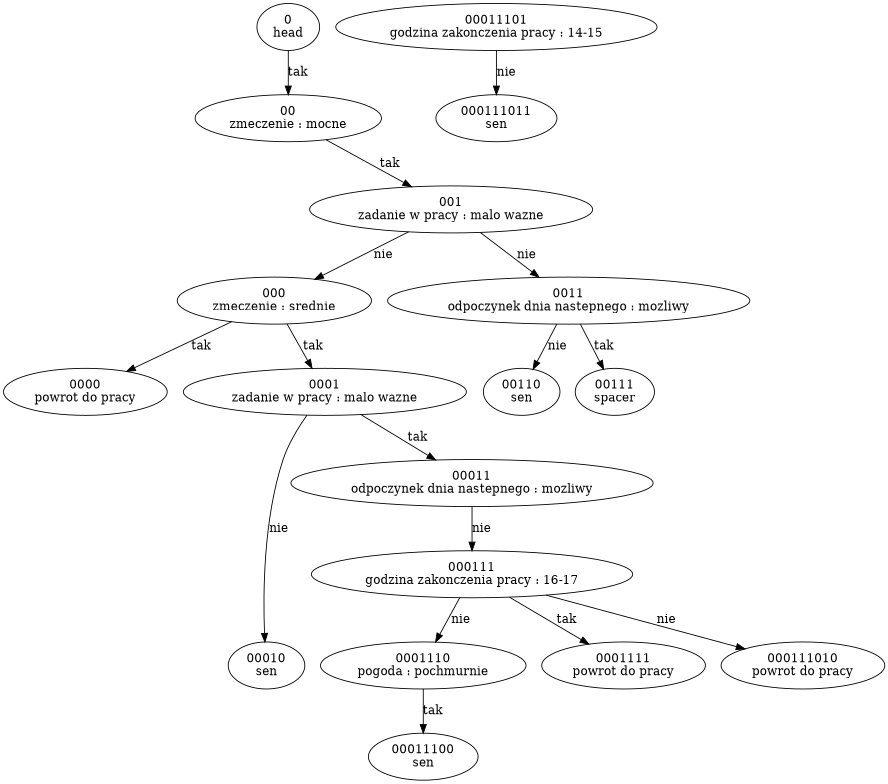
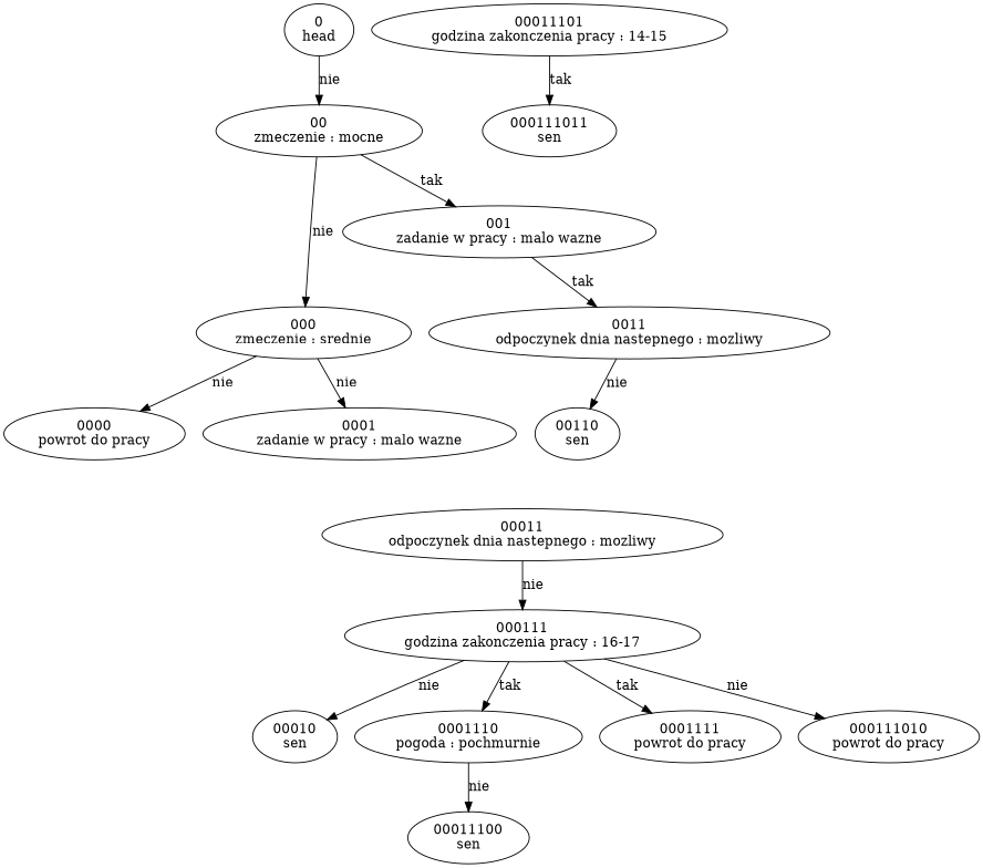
  strict digraph {
    "0\nhead"
    "00\nzmeczenie : mocne"
    "000\nzmeczenie : srednie"
    "001\nzadanie w pracy : malo wazne"
    "0000\npowrot do pracy"
    "0001\nzadanie w pracy : malo wazne"
    "0011\nodpoczynek dnia nastepnego : mozliwy"
    "00010\nsen"
    "00011\nodpoczynek dnia nastepnego : mozliwy"
    "000111\ngodzina zakonczenia pracy : 16-17"
    "0001110\npogoda : pochmurnie"
    "0001111\npowrot do pracy"
    "000111010\npowrot do pracy"
    "00011100\nsen"
    "00011101\ngodzina zakonczenia pracy : 14-15"
    "000111011\nsen"
    "00110\nsen"
-   "00111\nspacer"
-   "0\nhead" -> "00\nzmeczenie : mocne" [label=tak]
-   "001\nzadanie w pracy : malo wazne" -> "000\nzmeczenie : srednie" [label=nie]
+   "0\nhead" -> "00\nzmeczenie : mocne" [label=nie]
+   "00\nzmeczenie : mocne" -> "000\nzmeczenie : srednie" [label=nie]
    "00\nzmeczenie : mocne" -> "001\nzadanie w pracy : malo wazne" [label=tak]
-   "000\nzmeczenie : srednie" -> "0000\npowrot do pracy" [label=tak]
-   "000\nzmeczenie : srednie" -> "0001\nzadanie w pracy : malo wazne" [label=tak]
-   "001\nzadanie w pracy : malo wazne" -> "0011\nodpoczynek dnia nastepnego : mozliwy" [label=nie]
-   "0001\nzadanie w pracy : malo wazne" -> "00010\nsen" [label=nie]
-   "0001\nzadanie w pracy : malo wazne" -> "00011\nodpoczynek dnia nastepnego : mozliwy" [label=tak]
+   "000\nzmeczenie : srednie" -> "0000\npowrot do pracy" [label=nie]
+   "000\nzmeczenie : srednie" -> "0001\nzadanie w pracy : malo wazne" [label=nie]
+   "001\nzadanie w pracy : malo wazne" -> "0011\nodpoczynek dnia nastepnego : mozliwy" [label=tak]
+   "000111\ngodzina zakonczenia pracy : 16-17" -> "00010\nsen" [label=nie]
    "0011\nodpoczynek dnia nastepnego : mozliwy" -> "00110\nsen" [label=nie]
-   "0011\nodpoczynek dnia nastepnego : mozliwy" -> "00111\nspacer" [label=tak]
    "00011\nodpoczynek dnia nastepnego : mozliwy" -> "000111\ngodzina zakonczenia pracy : 16-17" [label=nie]
-   "000111\ngodzina zakonczenia pracy : 16-17" -> "0001110\npogoda : pochmurnie" [label=nie]
+   "000111\ngodzina zakonczenia pracy : 16-17" -> "0001110\npogoda : pochmurnie" [label=tak]
    "000111\ngodzina zakonczenia pracy : 16-17" -> "0001111\npowrot do pracy" [label=tak]
    "000111\ngodzina zakonczenia pracy : 16-17" -> "000111010\npowrot do pracy" [label=nie]
-   "0001110\npogoda : pochmurnie" -> "00011100\nsen" [label=tak]
-   "00011101\ngodzina zakonczenia pracy : 14-15" -> "000111011\nsen" [label=nie]
+   "0001110\npogoda : pochmurnie" -> "00011100\nsen" [label=nie]
+   "00011101\ngodzina zakonczenia pracy : 14-15" -> "000111011\nsen" [label=tak]
  }
